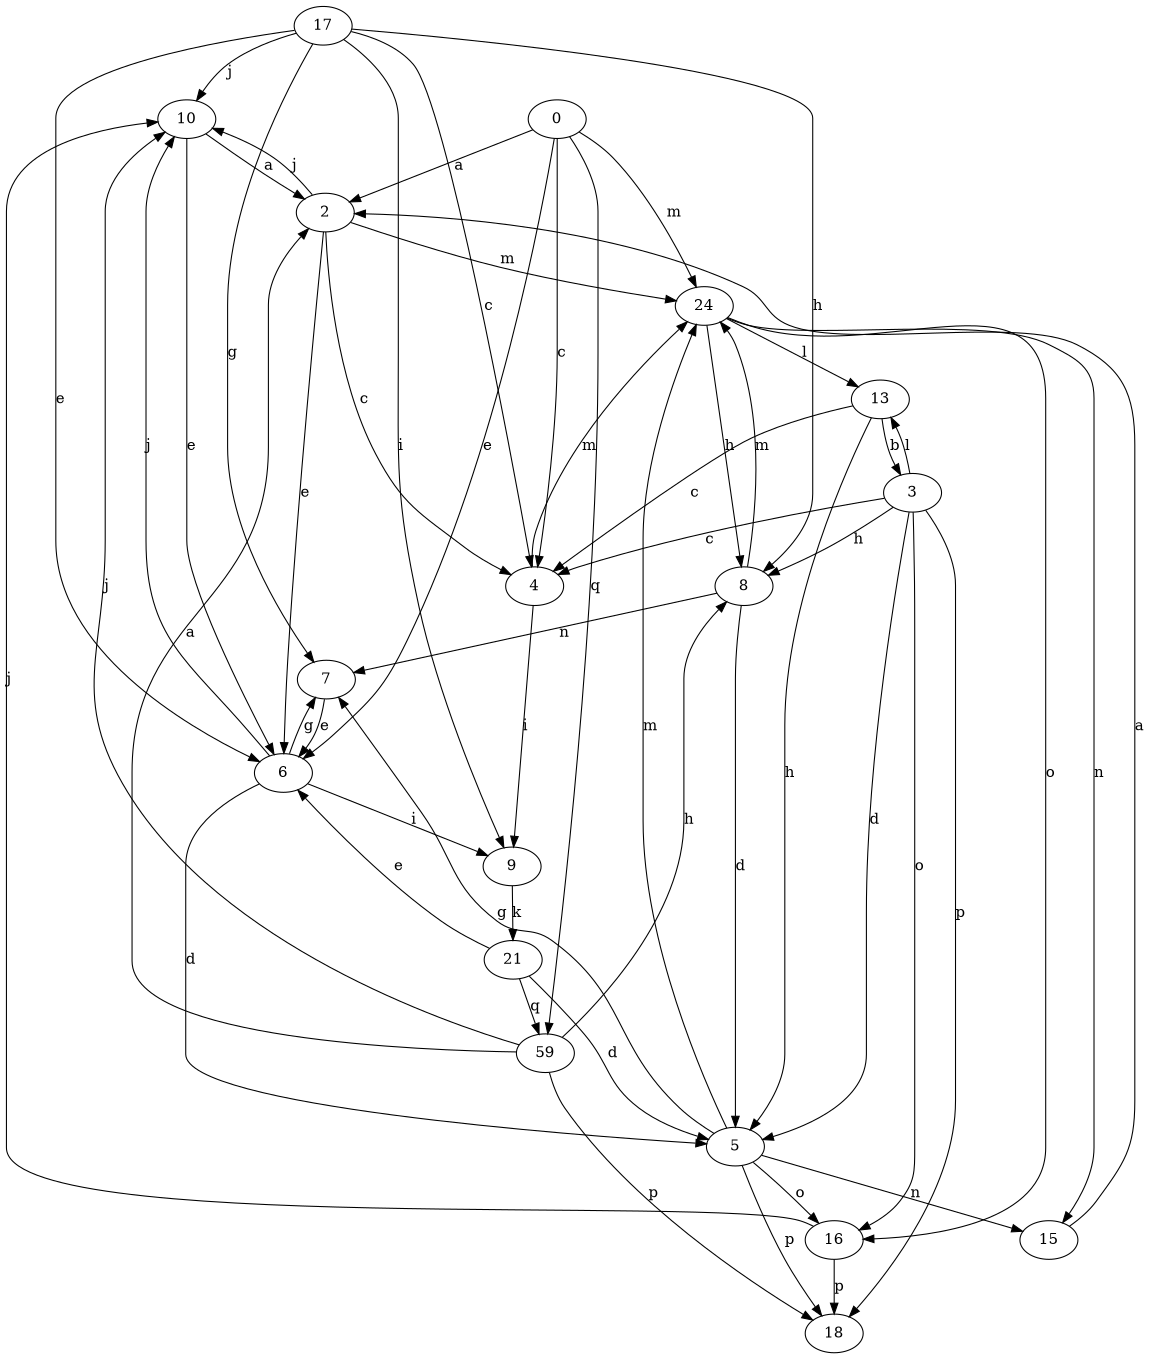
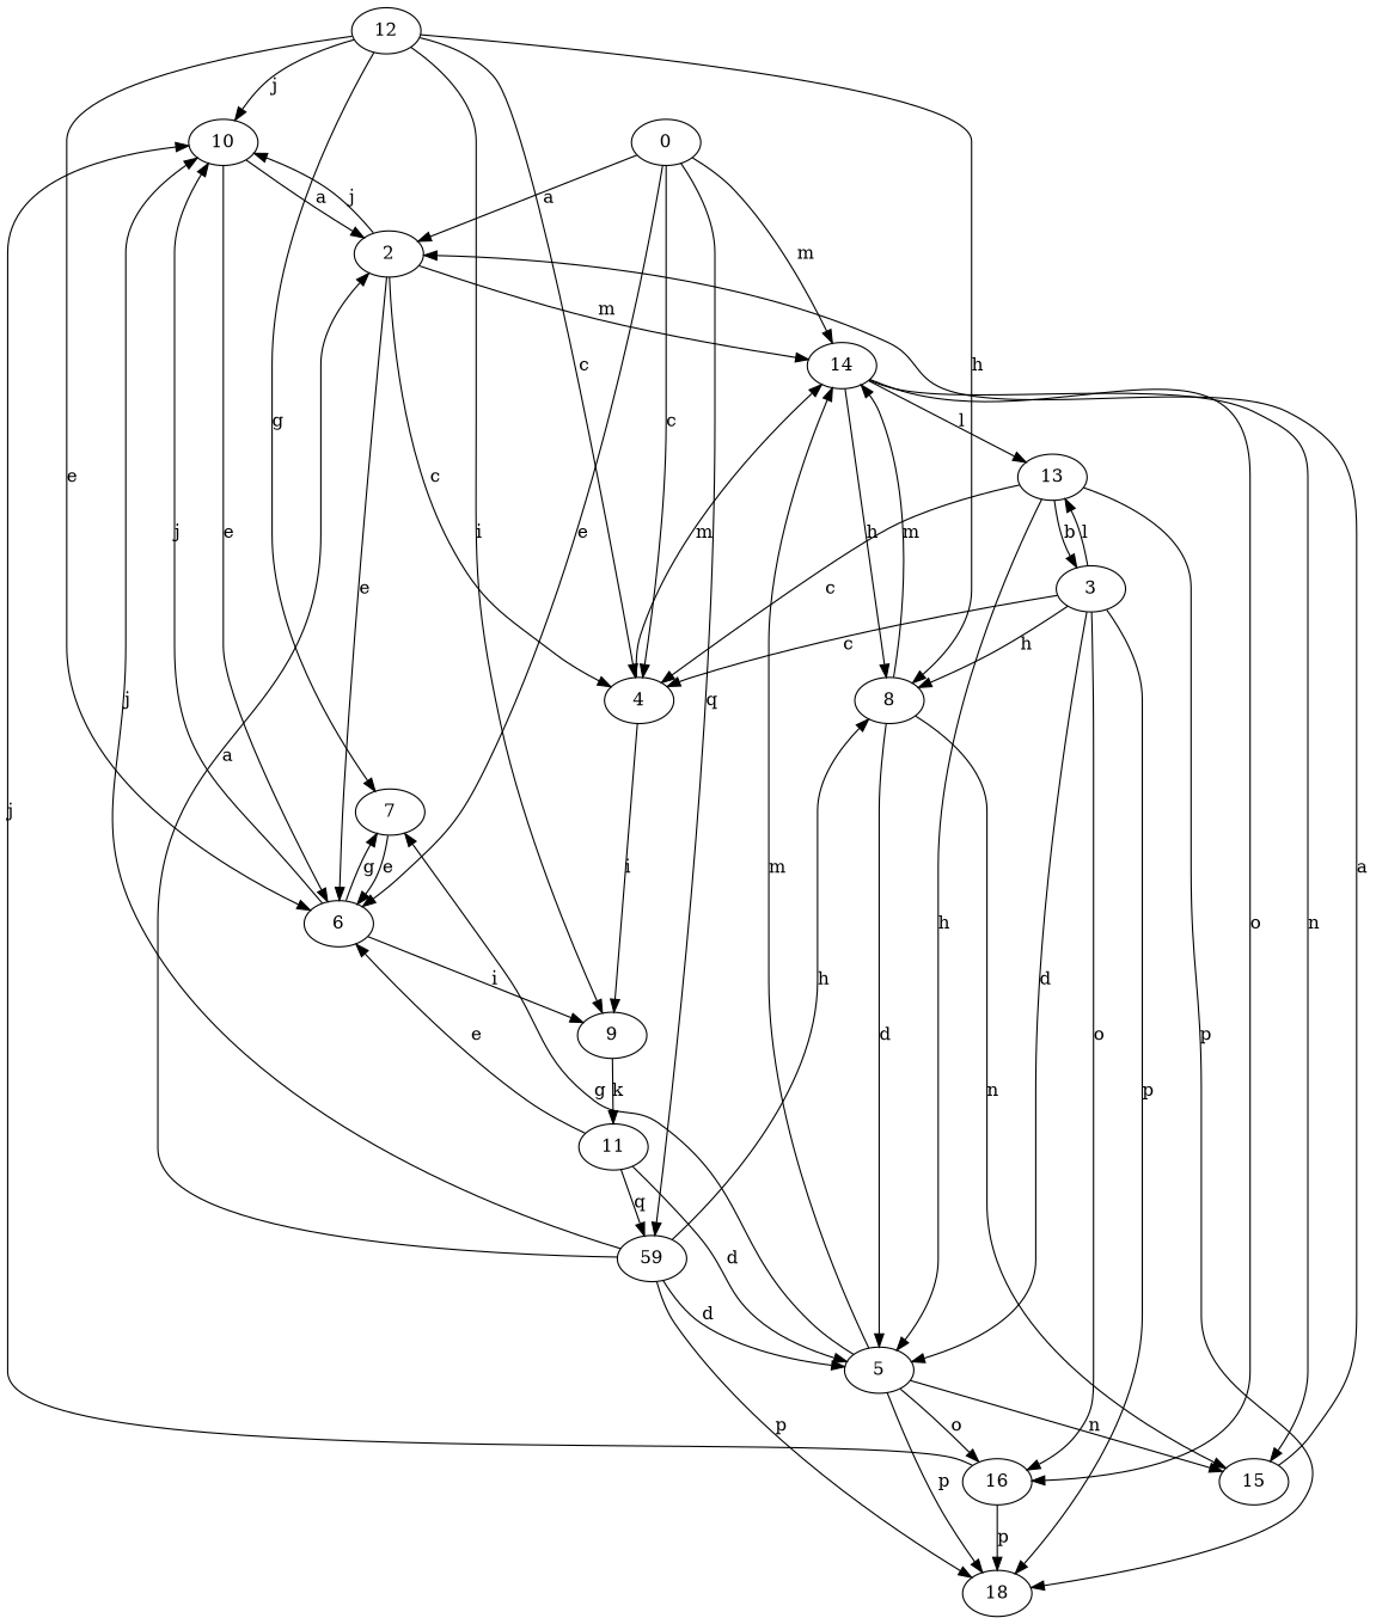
  strict digraph {
    10
    2
    6
-   17
+   17 [label=12]
    4
    8
    9
    7
-   14 [label=24]
+   14
    5
    13
    16
    15
    3
    18
-   11 [label=21]
+   11
    0
    n18 [label=59]
    10 -> 2 [label=a]
    10 -> 6 [label=e]
    2 -> 10 [label=j]
    2 -> 6 [label=e]
    2 -> 4 [label=c]
    2 -> 14 [label=m]
    6 -> 10 [label=j]
    6 -> 9 [label=i]
    6 -> 7 [label=g]
-   6 -> 5 [label=d]
+   n18 -> 5 [label=d]
    17 -> 10 [label=j]
    17 -> 6 [label=e]
    17 -> 4 [label=c]
    17 -> 8 [label=h]
    17 -> 9 [label=i]
    17 -> 7 [label=g]
    4 -> 9 [label=i]
    4 -> 14 [label=m]
    8 -> 14 [label=m]
    8 -> 5 [label=d]
-   8 -> 7 [label=n]
+   8 -> 15 [label=n]
    9 -> 11 [label=k]
    7 -> 6 [label=e]
    14 -> 8 [label=h]
    14 -> 13 [label=l]
    14 -> 16 [label=o]
    14 -> 15 [label=n]
    5 -> 7 [label=g]
    5 -> 14 [label=m]
    5 -> 16 [label=o]
    5 -> 15 [label=n]
    5 -> 18 [label=p]
    13 -> 4 [label=c]
    13 -> 5 [label=h]
    13 -> 3 [label=b]
+   13 -> 18 [label=p]
    16 -> 10 [label=j]
    16 -> 18 [label=p]
    15 -> 2 [label=a]
    3 -> 4 [label=c]
    3 -> 8 [label=h]
    3 -> 5 [label=d]
    3 -> 13 [label=l]
    3 -> 16 [label=o]
    3 -> 18 [label=p]
    11 -> 6 [label=e]
    11 -> 5 [label=d]
    11 -> n18 [label=q]
    0 -> 2 [label=a]
    0 -> 6 [label=e]
    0 -> 4 [label=c]
    0 -> 14 [label=m]
    0 -> n18 [label=q]
    n18 -> 10 [label=j]
    n18 -> 2 [label=a]
    n18 -> 8 [label=h]
    n18 -> 18 [label=p]
  }
